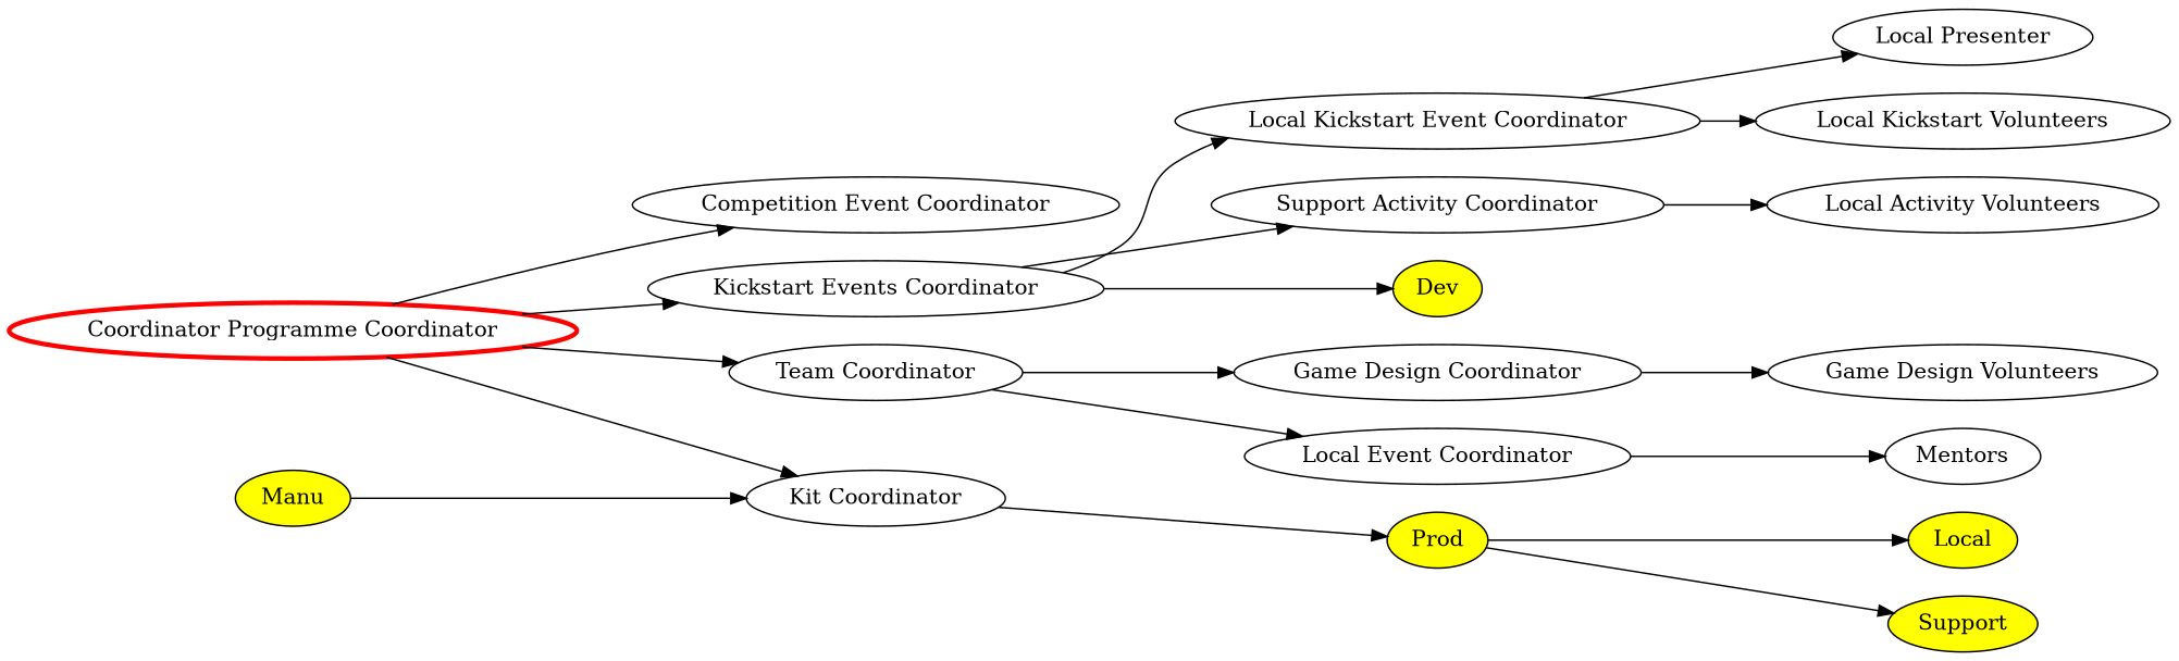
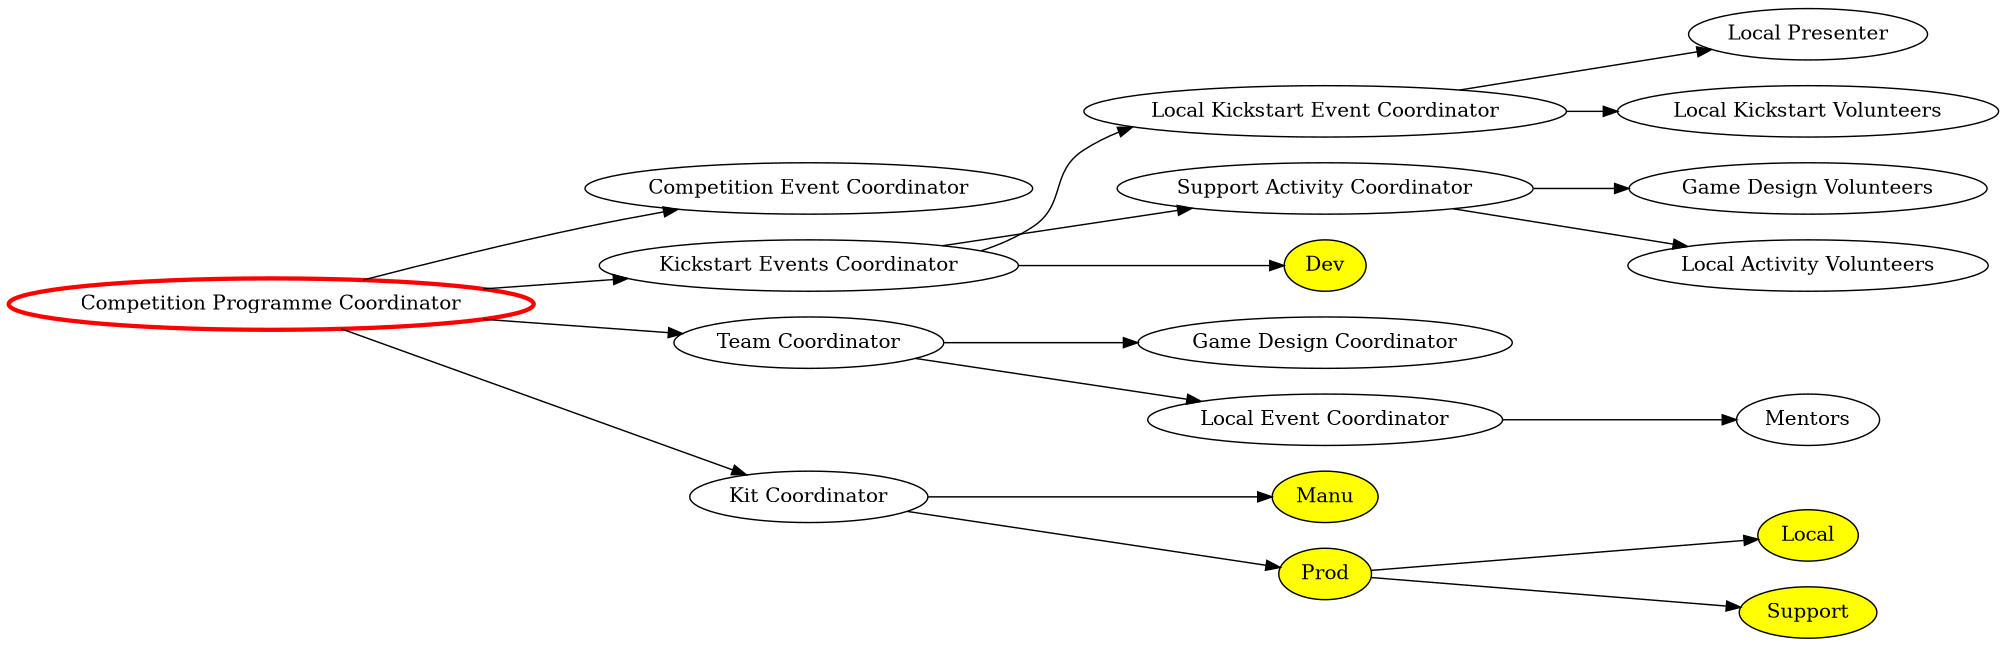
  digraph {
    rankdir=LR
-   n1 [color=red label="Coordinator Programme Coordinator" penwidth=3]
+   n1 [color=red label="Competition Programme Coordinator" penwidth=3]
    n2 [label="Competition Event Coordinator"]
    n3 [label="Kickstart Events Coordinator"]
    n4 [label="Team Coordinator"]
    n5 [label="Kit Coordinator"]
    n6 [label="Game Design Coordinator"]
    n7 [label="Game Design Volunteers"]
    n8 [label="Local Kickstart Event Coordinator"]
    n9 [label="Support Activity Coordinator"]
    n10 [fillcolor=yellow label=Dev style=filled]
    n11 [label="Local Event Coordinator"]
    n12 [fillcolor=yellow label=Manu style=filled]
    n13 [fillcolor=yellow label=Prod style=filled]
    n14 [label="Local Presenter"]
    n15 [label="Local Kickstart Volunteers"]
    n16 [label="Local Activity Volunteers"]
    n17 [label=Mentors]
    n18 [fillcolor=yellow label=Local style=filled]
    n19 [fillcolor=yellow label=Support style=filled]
    n1 -> n2
    n1 -> n3
    n1 -> n4
    n1 -> n5
    n3 -> n8
    n3 -> n9
    n3 -> n10
    n4 -> n6
    n4 -> n11
-   n12 -> n5
+   n5 -> n12
    n5 -> n13
-   n6 -> n7
+   n9 -> n7
    n8 -> n14
    n8 -> n15
    n9 -> n16
    n11 -> n17
    n13 -> n18
    n13 -> n19
  }
